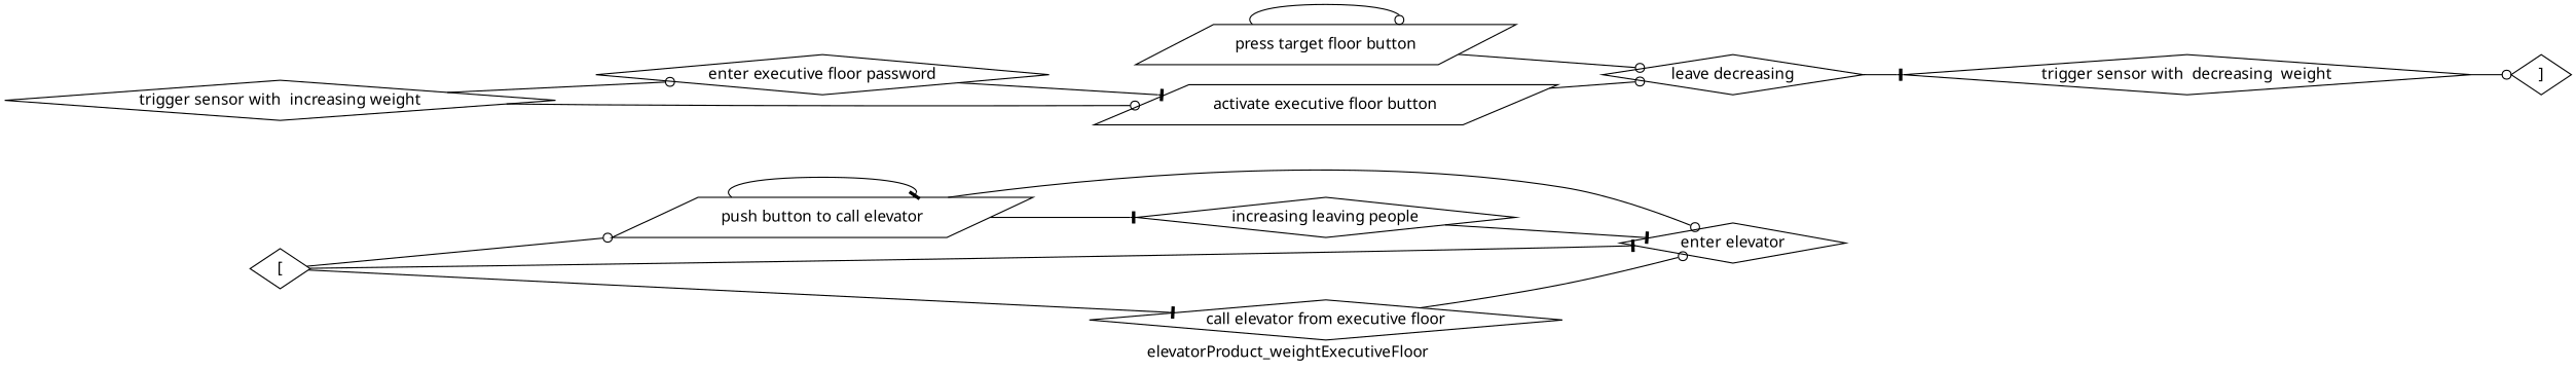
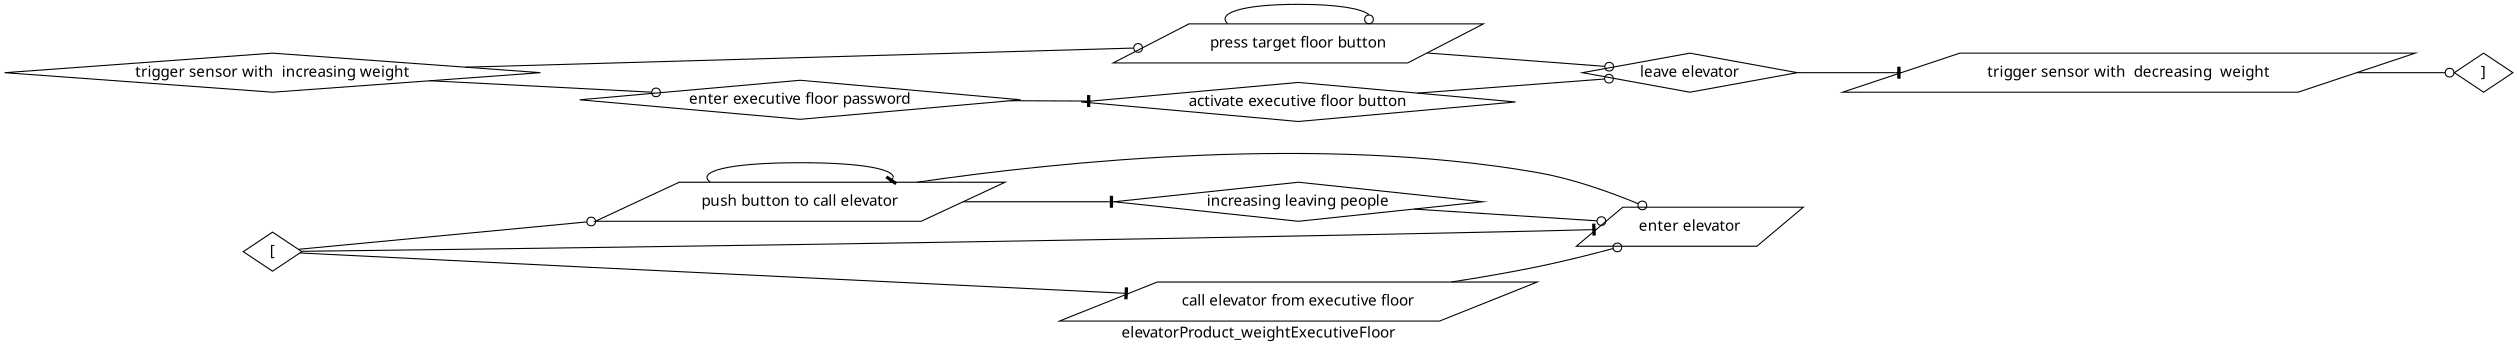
  digraph {
    fontname="Noto Sans"
    label=elevatorProduct_weightExecutiveFloor
    rankdir=LR
    node [fontname="Noto Sans" shape=diamond]
    edge [arrowhead=odot fontname="Noto Sans"]
    n1 [label="["]
    n2 [label="push button to call elevator" shape=parallelogram]
-   n3 [label="enter elevator"]
-   n4 [label="call elevator from executive floor"]
+   n3 [label="enter elevator" shape=parallelogram]
+   n4 [label="call elevator from executive floor" shape=parallelogram]
    n5 [label="increasing leaving people"]
    n6 [label="press target floor button" shape=parallelogram]
-   n7 [label="leave decreasing"]
-   n8 [label="trigger sensor with  decreasing  weight"]
+   n7 [label="leave elevator"]
+   n8 [label="trigger sensor with  decreasing  weight" shape=parallelogram]
    n9 [label="]"]
    n10 [label="trigger sensor with  increasing weight"]
    n11 [label="enter executive floor password"]
-   n12 [label="activate executive floor button" shape=parallelogram]
+   n12 [label="activate executive floor button"]
    n1 -> n2
    n1 -> n3 [arrowhead=tee]
    n1 -> n4 [arrowhead=tee]
    n2 -> n2 [arrowhead=tee]
    n2 -> n3
    n2 -> n5 [arrowhead=tee]
    n4 -> n3
-   n5 -> n3 [arrowhead=tee]
+   n5 -> n3
    n6 -> n6
    n6 -> n7
    n7 -> n8 [arrowhead=tee]
    n8 -> n9
-   n10 -> n12
+   n10 -> n6
    n10 -> n11
    n11 -> n12 [arrowhead=tee]
    n12 -> n7
  }
